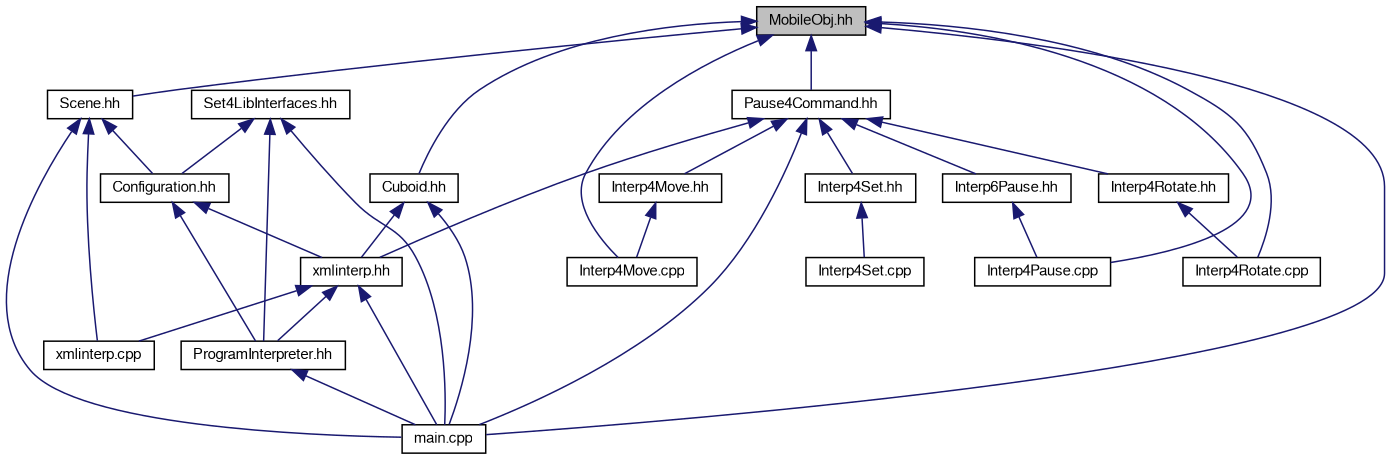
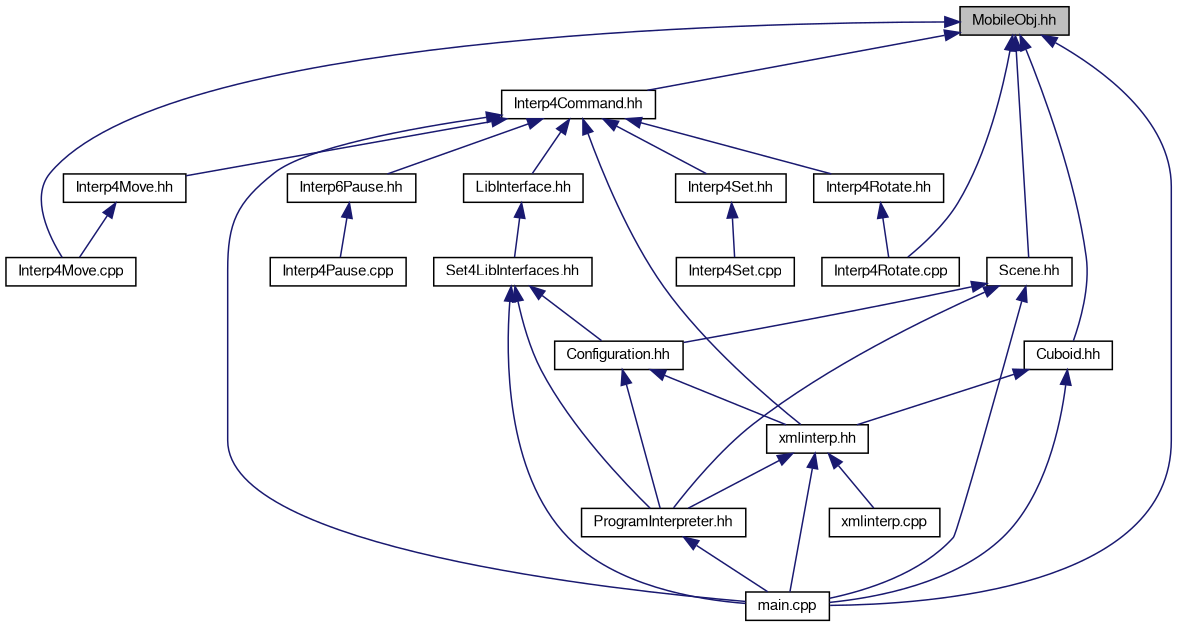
  digraph {
    node [color=black fillcolor=white fontname=FreeSans fontsize=10 shape=record style=filled]
    edge [color=midnightblue dir=back fontname=FreeSans fontsize=10 labelfontname=FreeSans labelfontsize=10 style=solid]
    n1 [fillcolor=grey75 fontcolor=black height=0.2 label="MobileObj.hh" width=0.4]
    n2 [height=0.2 label="Scene.hh" width=0.4]
    n3 [height=0.2 label="main.cpp" width=0.4]
-   n4 [height=0.2 label="Pause4Command.hh" width=0.4]
+   n4 [height=0.2 label="Interp4Command.hh" width=0.4]
    n5 [height=0.2 label="Interp4Move.cpp" width=0.4]
    n6 [height=0.2 label="Interp4Pause.cpp" width=0.4]
    n7 [height=0.2 label="Interp4Rotate.cpp" width=0.4]
    n8 [height=0.2 label="Cuboid.hh" width=0.4]
    n9 [height=0.2 label="Configuration.hh" width=0.4]
    n10 [height=0.2 label="ProgramInterpreter.hh" width=0.4]
    n11 [height=0.2 label="xmlinterp.hh" width=0.4]
+   n12 [height=0.2 label="LibInterface.hh" width=0.4]
    n13 [height=0.2 label="Interp4Move.hh" width=0.4]
    n14 [height=0.2 label="Interp6Pause.hh" width=0.4]
    n15 [height=0.2 label="Interp4Rotate.hh" width=0.4]
    n16 [height=0.2 label="Interp4Set.hh" width=0.4]
    n17 [height=0.2 label="Interp4Set.cpp" width=0.4]
    n18 [height=0.2 label="xmlinterp.cpp" width=0.4]
    n19 [height=0.2 label="Set4LibInterfaces.hh" width=0.4]
    n1 -> n2
    n1 -> n3
    n1 -> n4
    n1 -> n5
-   n1 -> n6
    n1 -> n7
    n1 -> n8
    n2 -> n3
    n2 -> n9
-   n2 -> n18
+   n2 -> n10
    n4 -> n3
    n4 -> n11
+   n4 -> n12
    n4 -> n13
    n4 -> n14
    n4 -> n15
    n4 -> n16
    n8 -> n3
    n8 -> n11
    n9 -> n10
    n9 -> n11
    n10 -> n3
    n11 -> n3
    n11 -> n10
    n11 -> n18
+   n12 -> n19
    n13 -> n5
    n14 -> n6
    n15 -> n7
    n16 -> n17
    n19 -> n3
    n19 -> n9
    n19 -> n10
  }
